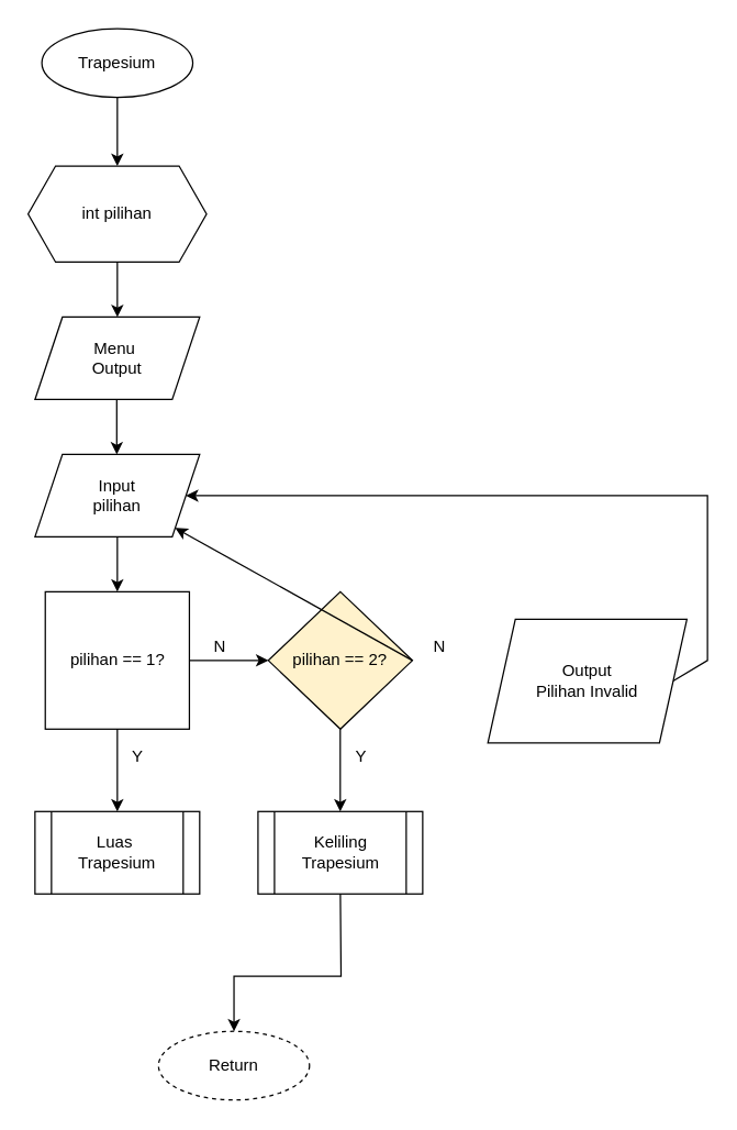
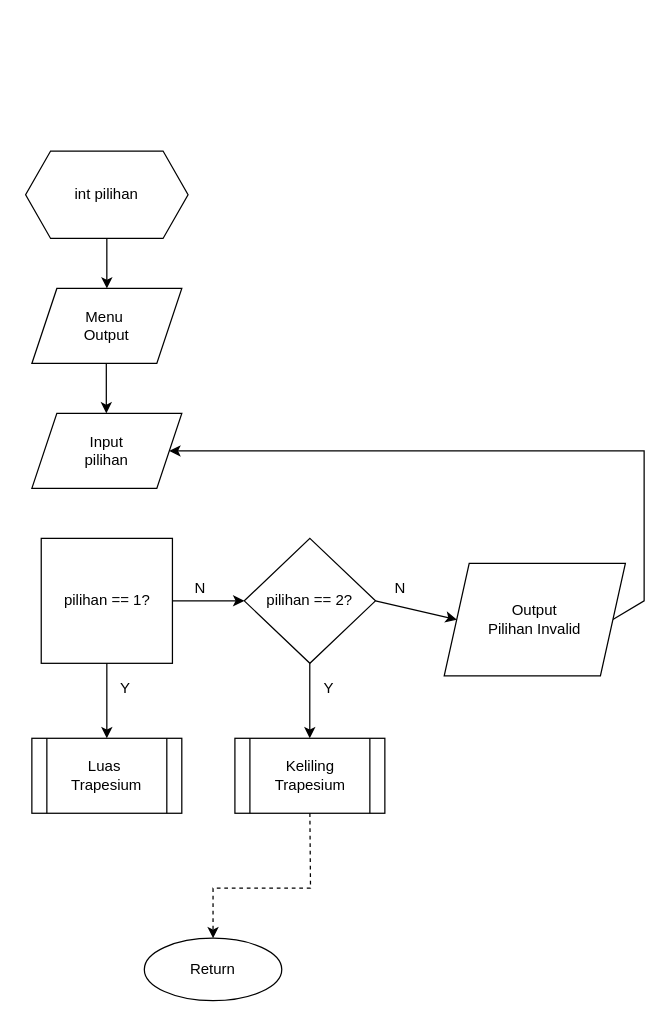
  <mxCell id="0" />
  <mxCell id="1" parent="0" />
- <mxCell id="2" value="Trapesium" style="ellipse;whiteSpace=wrap;html=1;" vertex="1" parent="1"><mxGeometry x="30" y="20" width="110" height="50" as="geometry" /></mxCell>
  <mxCell id="3" value="int pilihan" style="shape=hexagon;perimeter=hexagonPerimeter2;whiteSpace=wrap;html=1;fixedSize=1;" vertex="1" parent="1"><mxGeometry x="20" y="120" width="130" height="70" as="geometry" /></mxCell>
  <mxCell id="4" value="" style="endArrow=classic;html=1;rounded=0;exitX=0.5;exitY=1;exitDx=0;exitDy=0;entryX=0.5;entryY=0;entryDx=0;entryDy=0;" edge="1" parent="1" source="3"><mxGeometry width="50" height="50" relative="1" as="geometry"><mxPoint x="-95" y="270" as="sourcePoint" /><mxPoint x="85" y="230" as="targetPoint" /></mxGeometry></mxCell>
- <mxCell id="5" value="" style="endArrow=classic;html=1;rounded=0;exitX=0.5;exitY=1;exitDx=0;exitDy=0;entryX=0.5;entryY=0;entryDx=0;entryDy=0;" edge="1" parent="1" source="2" target="3"><mxGeometry width="50" height="50" relative="1" as="geometry"><mxPoint x="25" y="140" as="sourcePoint" /><mxPoint x="75" y="90" as="targetPoint" /></mxGeometry></mxCell>
  <mxCell id="6" value="Menu&amp;nbsp;&lt;div&gt;Output&lt;/div&gt;" style="shape=parallelogram;perimeter=parallelogramPerimeter;whiteSpace=wrap;html=1;fixedSize=1;" vertex="1" parent="1"><mxGeometry x="25" y="230" width="120" height="60" as="geometry" /></mxCell>
  <mxCell id="7" value="Input&lt;div&gt;pilihan&lt;/div&gt;" style="shape=parallelogram;perimeter=parallelogramPerimeter;whiteSpace=wrap;html=1;fixedSize=1;" vertex="1" parent="1"><mxGeometry x="25" y="330" width="120" height="60" as="geometry" /></mxCell>
  <mxCell id="8" value="" style="endArrow=classic;html=1;rounded=0;exitX=0.5;exitY=1;exitDx=0;exitDy=0;entryX=0.5;entryY=0;entryDx=0;entryDy=0;" edge="1" parent="1"><mxGeometry width="50" height="50" relative="1" as="geometry"><mxPoint x="84.58" y="290" as="sourcePoint" /><mxPoint x="84.58" y="330" as="targetPoint" /></mxGeometry></mxCell>
  <mxCell id="9" value="pilihan == 1?" style="whiteSpace=wrap;html=1;rounded=0;" vertex="1" parent="1"><mxGeometry x="32.5" y="430" width="105" height="100" as="geometry" /></mxCell>
- <mxCell id="10" value="" style="endArrow=classic;html=1;rounded=0;exitX=0.5;exitY=1;exitDx=0;exitDy=0;entryX=0.5;entryY=0;entryDx=0;entryDy=0;" edge="1" parent="1" source="7" target="9"><mxGeometry width="50" height="50" relative="1" as="geometry"><mxPoint x="-15" y="490" as="sourcePoint" /><mxPoint x="35" y="440" as="targetPoint" /></mxGeometry></mxCell>
- <mxCell id="11" value="pilihan == 2?" style="rhombus;whiteSpace=wrap;html=1;fillColor=#fff2cc;" vertex="1" parent="1"><mxGeometry x="195" y="430" width="105" height="100" as="geometry" /></mxCell>
+ <mxCell id="11" value="pilihan == 2?" style="rhombus;whiteSpace=wrap;html=1;" vertex="1" parent="1"><mxGeometry x="195" y="430" width="105" height="100" as="geometry" /></mxCell>
  <mxCell id="12" value="" style="endArrow=classic;html=1;rounded=0;exitX=0.5;exitY=1;exitDx=0;exitDy=0;" edge="1" parent="1" source="9"><mxGeometry width="50" height="50" relative="1" as="geometry"><mxPoint x="15" y="650" as="sourcePoint" /><mxPoint x="85" y="590" as="targetPoint" /></mxGeometry></mxCell>
  <mxCell id="13" value="" style="endArrow=classic;html=1;rounded=0;exitX=1;exitY=0.5;exitDx=0;exitDy=0;entryX=0;entryY=0.5;entryDx=0;entryDy=0;" edge="1" parent="1" source="9" target="11"><mxGeometry width="50" height="50" relative="1" as="geometry"><mxPoint x="125" y="600" as="sourcePoint" /><mxPoint x="175" y="550" as="targetPoint" /></mxGeometry></mxCell>
  <mxCell id="14" value="N" style="text;html=1;align=center;verticalAlign=middle;whiteSpace=wrap;rounded=0;" vertex="1" parent="1"><mxGeometry x="145" y="460" width="30" height="20" as="geometry" /></mxCell>
  <mxCell id="15" value="Y" style="text;html=1;align=center;verticalAlign=middle;whiteSpace=wrap;rounded=0;" vertex="1" parent="1"><mxGeometry x="85" y="540" width="30" height="20" as="geometry" /></mxCell>
  <mxCell id="16" value="" style="endArrow=classic;html=1;rounded=0;entryX=1;entryY=0.5;entryDx=0;entryDy=0;exitX=1;exitY=0.5;exitDx=0;exitDy=0;" edge="1" parent="1" source="20" target="7"><mxGeometry width="50" height="50" relative="1" as="geometry"><mxPoint x="435" y="480" as="sourcePoint" /><mxPoint x="325" y="360" as="targetPoint" /><Array as="points"><mxPoint x="515" y="480" /><mxPoint x="515" y="360" /></Array></mxGeometry></mxCell>
  <mxCell id="17" value="" style="endArrow=classic;html=1;rounded=0;exitX=0.5;exitY=1;exitDx=0;exitDy=0;" edge="1" parent="1"><mxGeometry width="50" height="50" relative="1" as="geometry"><mxPoint x="247.42" y="530" as="sourcePoint" /><mxPoint x="247.42" y="590" as="targetPoint" /></mxGeometry></mxCell>
  <mxCell id="18" value="Y" style="text;html=1;align=center;verticalAlign=middle;whiteSpace=wrap;rounded=0;" vertex="1" parent="1"><mxGeometry x="248" y="540" width="30" height="20" as="geometry" /></mxCell>
  <mxCell id="19" value="N" style="text;html=1;align=center;verticalAlign=middle;whiteSpace=wrap;rounded=0;" vertex="1" parent="1"><mxGeometry x="305" y="460" width="30" height="20" as="geometry" /></mxCell>
  <mxCell id="20" value="Output&lt;div&gt;Pilihan Invalid&lt;/div&gt;" style="shape=parallelogram;perimeter=parallelogramPerimeter;whiteSpace=wrap;html=1;fixedSize=1;" vertex="1" parent="1"><mxGeometry x="355" y="450" width="145" height="90" as="geometry" /></mxCell>
- <mxCell id="21" value="" style="endArrow=classic;html=1;rounded=0;exitX=1;exitY=0.5;exitDx=0;exitDy=0;" edge="1" parent="1" source="11" target="7"><mxGeometry width="50" height="50" relative="1" as="geometry"><mxPoint x="305" y="550" as="sourcePoint" /><mxPoint x="355" y="500" as="targetPoint" /></mxGeometry></mxCell>
+ <mxCell id="21" value="" style="endArrow=classic;html=1;rounded=0;exitX=1;exitY=0.5;exitDx=0;exitDy=0;entryX=0;entryY=0.5;entryDx=0;entryDy=0;" edge="1" parent="1" source="11" target="20"><mxGeometry width="50" height="50" relative="1" as="geometry"><mxPoint x="305" y="550" as="sourcePoint" /><mxPoint x="355" y="500" as="targetPoint" /></mxGeometry></mxCell>
  <mxCell id="22" value="Luas&amp;nbsp;&lt;div&gt;Trapesium&lt;/div&gt;" style="shape=process;whiteSpace=wrap;html=1;backgroundOutline=1;" vertex="1" parent="1"><mxGeometry x="25" y="590" width="120" height="60" as="geometry" /></mxCell>
  <mxCell id="23" value="Keliling Trapesium" style="shape=process;whiteSpace=wrap;html=1;backgroundOutline=1;" vertex="1" parent="1"><mxGeometry x="187.5" y="590" width="120" height="60" as="geometry" /></mxCell>
- <mxCell id="24" value="Return" style="ellipse;whiteSpace=wrap;html=1;dashed=1;" vertex="1" parent="1"><mxGeometry x="115" y="750" width="110" height="50" as="geometry" /></mxCell>
- <mxCell id="25" value="" style="endArrow=classic;html=1;rounded=0;exitX=0.5;exitY=1;exitDx=0;exitDy=0;entryX=0.5;entryY=0;entryDx=0;entryDy=0;" edge="1" parent="1" source="23" target="24"><mxGeometry width="50" height="50" relative="1" as="geometry"><mxPoint x="185" y="720" as="sourcePoint" /><mxPoint x="235" y="670" as="targetPoint" /><Array as="points"><mxPoint x="248" y="710" /><mxPoint x="170" y="710" /></Array></mxGeometry></mxCell>
+ <mxCell id="24" value="Return" style="ellipse;whiteSpace=wrap;html=1;" vertex="1" parent="1"><mxGeometry x="115" y="750" width="110" height="50" as="geometry" /></mxCell>
+ <mxCell id="25" value="" style="endArrow=classic;html=1;rounded=0;exitX=0.5;exitY=1;exitDx=0;exitDy=0;entryX=0.5;entryY=0;entryDx=0;entryDy=0;dashed=1;" edge="1" parent="1" source="23" target="24"><mxGeometry width="50" height="50" relative="1" as="geometry"><mxPoint x="185" y="720" as="sourcePoint" /><mxPoint x="235" y="670" as="targetPoint" /><Array as="points"><mxPoint x="248" y="710" /><mxPoint x="170" y="710" /></Array></mxGeometry></mxCell>
